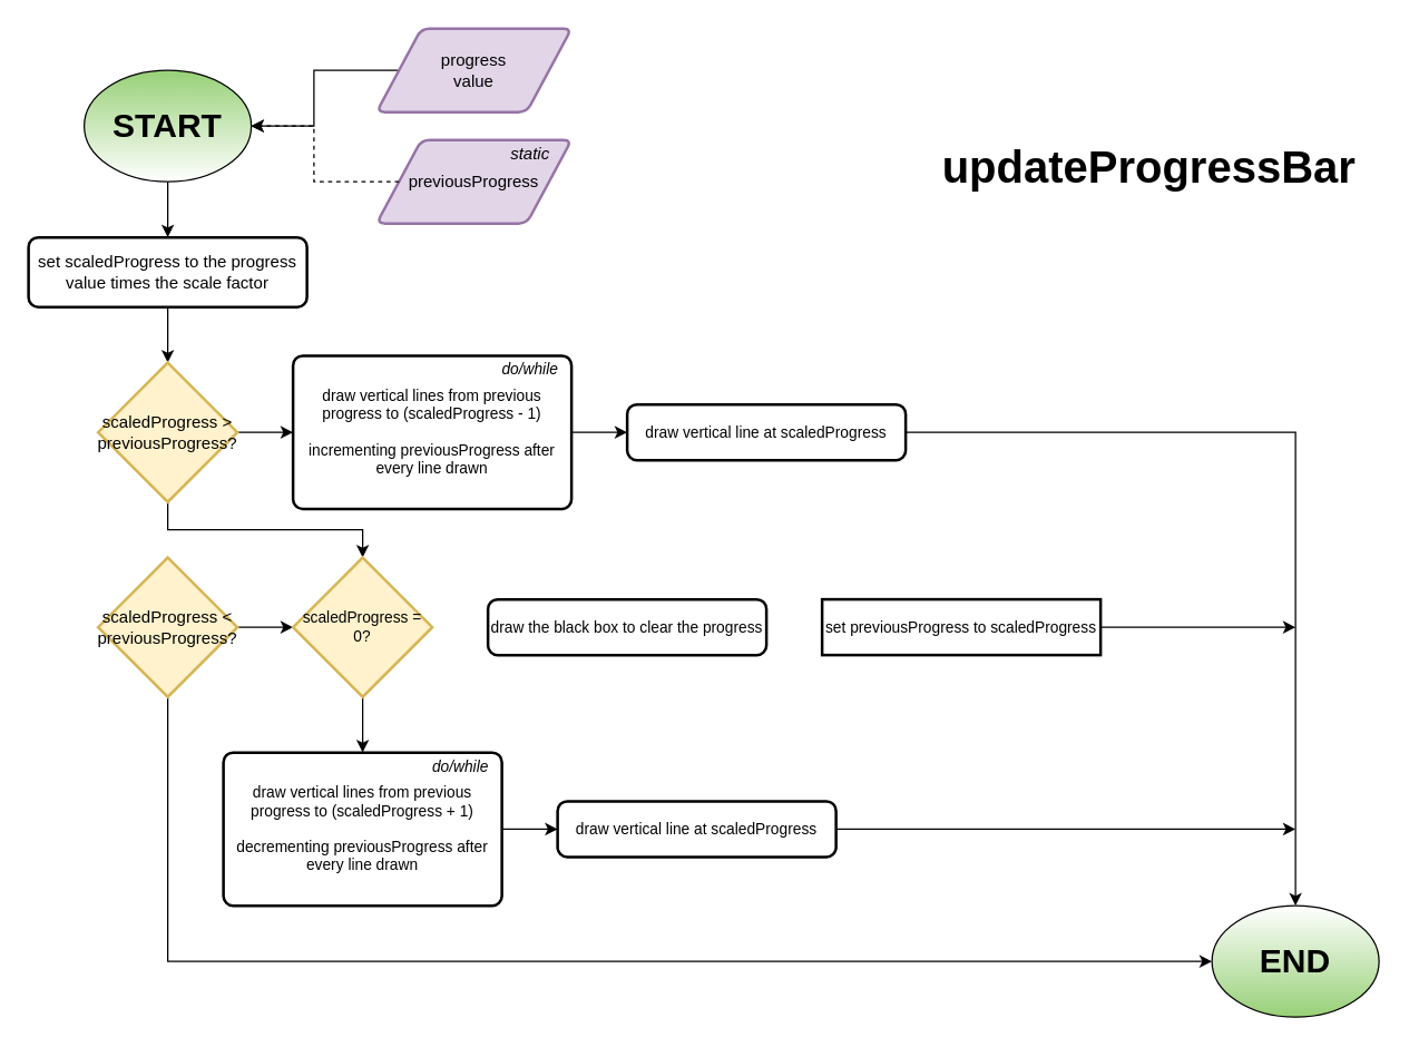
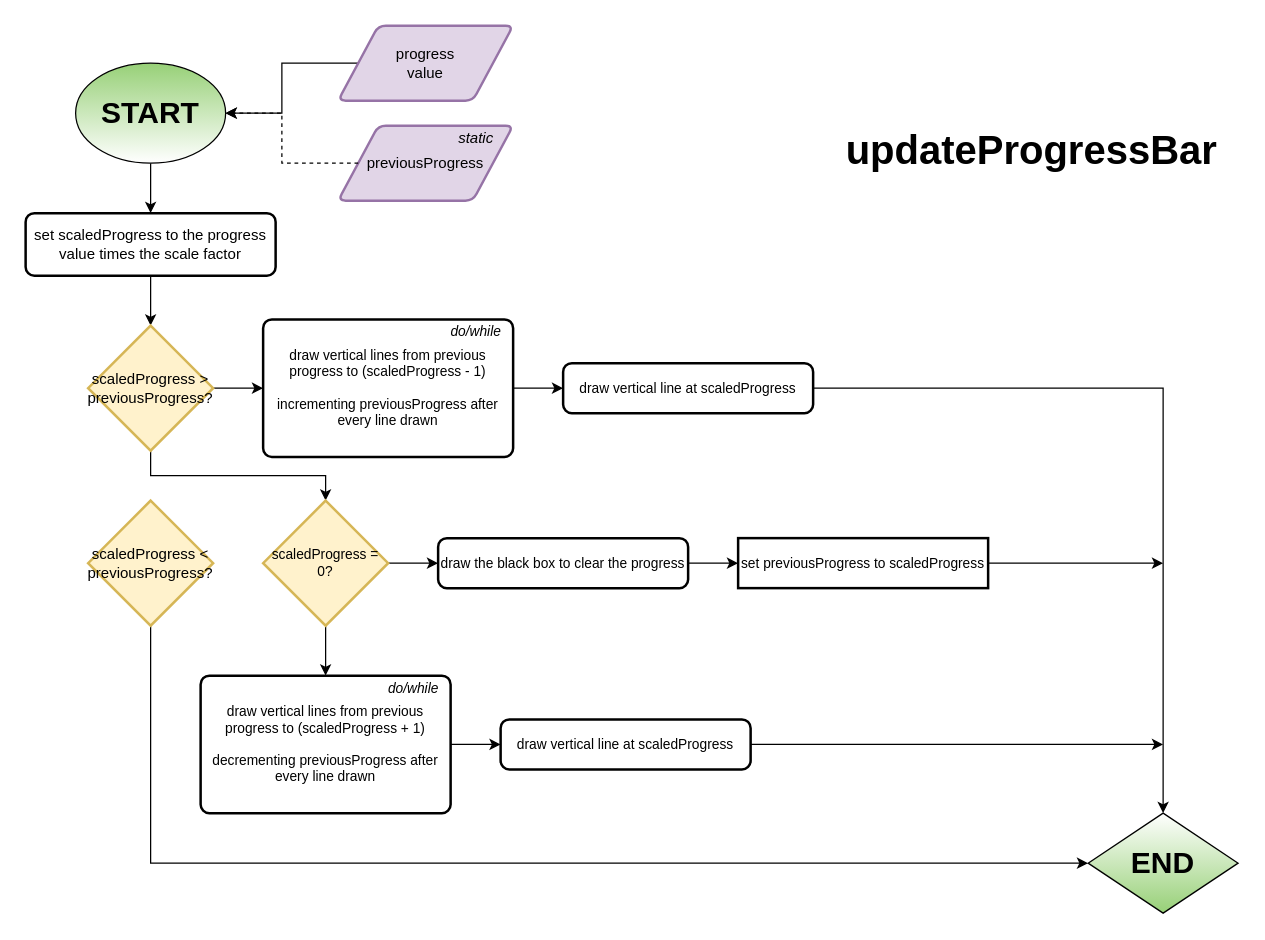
  <mxCell id="0" />
  <mxCell id="1" parent="0" />
  <mxCell id="2" value="&lt;font size=&quot;1&quot;&gt;&lt;b style=&quot;font-size: 32px&quot;&gt;updateProgressBar&lt;/b&gt;&lt;/font&gt;" style="text;html=1;strokeColor=none;fillColor=none;align=center;verticalAlign=middle;whiteSpace=wrap;rounded=0;" vertex="1" parent="1"><mxGeometry x="660" y="65" width="330" height="110" as="geometry" /></mxCell>
  <mxCell id="3" style="edgeStyle=orthogonalEdgeStyle;rounded=0;orthogonalLoop=1;jettySize=auto;html=1;exitX=0.5;exitY=1;exitDx=0;exitDy=0;entryX=0.5;entryY=0;entryDx=0;entryDy=0;" edge="1" parent="1" source="4" target="8"><mxGeometry relative="1" as="geometry" /></mxCell>
  <mxCell id="4" value="&lt;b&gt;&lt;font style=&quot;font-size: 24px&quot;&gt;START&lt;/font&gt;&lt;/b&gt;" style="ellipse;whiteSpace=wrap;html=1;gradientColor=#97D077;gradientDirection=north;" vertex="1" parent="1"><mxGeometry x="60" y="50" width="120" height="80" as="geometry" /></mxCell>
  <mxCell id="5" style="edgeStyle=orthogonalEdgeStyle;rounded=0;orthogonalLoop=1;jettySize=auto;html=1;exitX=0;exitY=0.5;exitDx=0;exitDy=0;entryX=1;entryY=0.5;entryDx=0;entryDy=0;" edge="1" parent="1" source="6" target="4"><mxGeometry relative="1" as="geometry" /></mxCell>
  <mxCell id="6" value="progress&lt;br&gt;value" style="shape=parallelogram;html=1;strokeWidth=2;perimeter=parallelogramPerimeter;whiteSpace=wrap;rounded=1;arcSize=12;size=0.23;fillColor=#e1d5e7;strokeColor=#9673a6;" vertex="1" parent="1"><mxGeometry x="270" y="20" width="140" height="60" as="geometry" /></mxCell>
  <mxCell id="7" style="edgeStyle=orthogonalEdgeStyle;rounded=0;orthogonalLoop=1;jettySize=auto;html=1;exitX=0.5;exitY=1;exitDx=0;exitDy=0;entryX=0.5;entryY=0;entryDx=0;entryDy=0;entryPerimeter=0;fontSize=24;" edge="1" parent="1" source="8" target="15"><mxGeometry relative="1" as="geometry" /></mxCell>
  <mxCell id="8" value="set scaledProgress to the progress value times the scale factor" style="rounded=1;whiteSpace=wrap;html=1;absoluteArcSize=1;arcSize=14;strokeWidth=2;gradientColor=none;" vertex="1" parent="1"><mxGeometry x="20" y="170" width="200" height="50" as="geometry" /></mxCell>
  <mxCell id="9" value="" style="group" vertex="1" connectable="0" parent="1"><mxGeometry x="270" y="100" width="140" height="60" as="geometry" /></mxCell>
  <mxCell id="10" value="previousProgress" style="shape=parallelogram;html=1;strokeWidth=2;perimeter=parallelogramPerimeter;whiteSpace=wrap;rounded=1;arcSize=12;size=0.23;fillColor=#e1d5e7;strokeColor=#9673a6;" vertex="1" parent="9"><mxGeometry width="140" height="60" as="geometry" /></mxCell>
  <mxCell id="11" value="static" style="text;html=1;align=center;verticalAlign=middle;resizable=0;points=[];autosize=1;fontStyle=2" vertex="1" parent="9"><mxGeometry x="90" width="40" height="20" as="geometry" /></mxCell>
  <mxCell id="12" style="edgeStyle=orthogonalEdgeStyle;rounded=0;orthogonalLoop=1;jettySize=auto;html=1;exitX=0;exitY=0.5;exitDx=0;exitDy=0;entryX=1;entryY=0.5;entryDx=0;entryDy=0;dashed=1;" edge="1" parent="1" source="10" target="4"><mxGeometry relative="1" as="geometry" /></mxCell>
  <mxCell id="13" style="edgeStyle=orthogonalEdgeStyle;rounded=0;orthogonalLoop=1;jettySize=auto;html=1;exitX=0.5;exitY=1;exitDx=0;exitDy=0;exitPerimeter=0;fontSize=24;" edge="1" parent="1" source="15" target="26"><mxGeometry relative="1" as="geometry" /></mxCell>
  <mxCell id="14" style="edgeStyle=orthogonalEdgeStyle;rounded=0;orthogonalLoop=1;jettySize=auto;html=1;exitX=1;exitY=0.5;exitDx=0;exitDy=0;exitPerimeter=0;entryX=0;entryY=0.5;entryDx=0;entryDy=0;fontSize=11;" edge="1" parent="1" source="15" target="34"><mxGeometry relative="1" as="geometry" /></mxCell>
  <mxCell id="15" value="scaledProgress &amp;gt; previousProgress?" style="strokeWidth=2;html=1;shape=mxgraph.flowchart.decision;whiteSpace=wrap;fillColor=#fff2cc;strokeColor=#d6b656;" vertex="1" parent="1"><mxGeometry x="70" y="260" width="100" height="100" as="geometry" /></mxCell>
- <mxCell id="16" style="edgeStyle=orthogonalEdgeStyle;rounded=0;orthogonalLoop=1;jettySize=auto;html=1;exitX=1;exitY=0.5;exitDx=0;exitDy=0;exitPerimeter=0;entryX=0;entryY=0.5;entryDx=0;entryDy=0;entryPerimeter=0;fontSize=11;" edge="1" parent="1" source="18" target="26"><mxGeometry relative="1" as="geometry" /></mxCell>
  <mxCell id="17" style="edgeStyle=orthogonalEdgeStyle;rounded=0;orthogonalLoop=1;jettySize=auto;html=1;exitX=0.5;exitY=1;exitDx=0;exitDy=0;exitPerimeter=0;entryX=0;entryY=0.5;entryDx=0;entryDy=0;fontSize=11;" edge="1" parent="1" source="18" target="19"><mxGeometry relative="1" as="geometry" /></mxCell>
  <mxCell id="18" value="scaledProgress &amp;lt; previousProgress?" style="strokeWidth=2;html=1;shape=mxgraph.flowchart.decision;whiteSpace=wrap;fillColor=#fff2cc;strokeColor=#d6b656;" vertex="1" parent="1"><mxGeometry x="70" y="400" width="100" height="100" as="geometry" /></mxCell>
- <mxCell id="19" value="END" style="ellipse;whiteSpace=wrap;html=1;gradientColor=#97D077;fontSize=24;fontStyle=1" vertex="1" parent="1"><mxGeometry x="870" y="650" width="120" height="80" as="geometry" /></mxCell>
+ <mxCell id="19" value="END" style="rhombus;whiteSpace=wrap;html=1;gradientColor=#97D077;fontSize=24;fontStyle=1;" vertex="1" parent="1"><mxGeometry x="870" y="650" width="120" height="80" as="geometry" /></mxCell>
  <mxCell id="20" style="edgeStyle=orthogonalEdgeStyle;rounded=0;orthogonalLoop=1;jettySize=auto;html=1;exitX=1;exitY=0.5;exitDx=0;exitDy=0;entryX=0;entryY=0.5;entryDx=0;entryDy=0;fontSize=11;" edge="1" parent="1" source="34" target="23"><mxGeometry relative="1" as="geometry" /></mxCell>
  <mxCell id="21" style="edgeStyle=orthogonalEdgeStyle;rounded=0;orthogonalLoop=1;jettySize=auto;html=1;exitX=1;exitY=0.5;exitDx=0;exitDy=0;entryX=0;entryY=0.5;entryDx=0;entryDy=0;fontSize=11;" edge="1" parent="1" source="37" target="32"><mxGeometry relative="1" as="geometry" /></mxCell>
  <mxCell id="22" style="edgeStyle=orthogonalEdgeStyle;rounded=0;orthogonalLoop=1;jettySize=auto;html=1;exitX=1;exitY=0.5;exitDx=0;exitDy=0;entryX=0.5;entryY=0;entryDx=0;entryDy=0;fontSize=11;" edge="1" parent="1" source="23" target="19"><mxGeometry relative="1" as="geometry" /></mxCell>
  <mxCell id="23" value="draw vertical line at scaledProgress" style="rounded=1;whiteSpace=wrap;html=1;absoluteArcSize=1;arcSize=14;strokeWidth=2;gradientColor=none;fontSize=11;" vertex="1" parent="1"><mxGeometry x="450" y="290" width="200" height="40" as="geometry" /></mxCell>
  <mxCell id="24" style="edgeStyle=orthogonalEdgeStyle;rounded=0;orthogonalLoop=1;jettySize=auto;html=1;exitX=0.5;exitY=1;exitDx=0;exitDy=0;exitPerimeter=0;entryX=0.5;entryY=0;entryDx=0;entryDy=0;fontSize=11;" edge="1" parent="1" source="26" target="37"><mxGeometry relative="1" as="geometry" /></mxCell>
+ <mxCell id="25" style="edgeStyle=orthogonalEdgeStyle;rounded=0;orthogonalLoop=1;jettySize=auto;html=1;exitX=1;exitY=0.5;exitDx=0;exitDy=0;exitPerimeter=0;entryX=0;entryY=0.5;entryDx=0;entryDy=0;fontSize=11;" edge="1" parent="1" source="26" target="28"><mxGeometry relative="1" as="geometry" /></mxCell>
  <mxCell id="26" value="scaledProgress = 0?" style="strokeWidth=2;html=1;shape=mxgraph.flowchart.decision;whiteSpace=wrap;fontSize=11;fillColor=#fff2cc;strokeColor=#d6b656;verticalAlign=middle;" vertex="1" parent="1"><mxGeometry x="210" y="400" width="100" height="100" as="geometry" /></mxCell>
+ <mxCell id="27" style="edgeStyle=orthogonalEdgeStyle;rounded=0;orthogonalLoop=1;jettySize=auto;html=1;exitX=1;exitY=0.5;exitDx=0;exitDy=0;entryX=0;entryY=0.5;entryDx=0;entryDy=0;fontSize=11;" edge="1" parent="1" source="28" target="30"><mxGeometry relative="1" as="geometry" /></mxCell>
  <mxCell id="28" value="draw the black box to clear the progress" style="rounded=1;whiteSpace=wrap;html=1;absoluteArcSize=1;arcSize=14;strokeWidth=2;gradientColor=none;fontSize=11;" vertex="1" parent="1"><mxGeometry x="350" y="430" width="200" height="40" as="geometry" /></mxCell>
  <mxCell id="29" style="edgeStyle=orthogonalEdgeStyle;rounded=0;orthogonalLoop=1;jettySize=auto;html=1;exitX=1;exitY=0.5;exitDx=0;exitDy=0;fontSize=11;" edge="1" parent="1" source="30"><mxGeometry relative="1" as="geometry"><mxPoint x="930" y="450" as="targetPoint" /></mxGeometry></mxCell>
  <mxCell id="30" value="set previousProgress to scaledProgress" style="whiteSpace=wrap;html=1;absoluteArcSize=1;arcSize=14;strokeWidth=2;gradientColor=none;fontSize=11;rounded=0;" vertex="1" parent="1"><mxGeometry x="590" y="430" width="200" height="40" as="geometry" /></mxCell>
  <mxCell id="31" style="edgeStyle=orthogonalEdgeStyle;rounded=0;orthogonalLoop=1;jettySize=auto;html=1;exitX=1;exitY=0.5;exitDx=0;exitDy=0;fontSize=11;" edge="1" parent="1" source="32"><mxGeometry relative="1" as="geometry"><mxPoint x="930" y="595" as="targetPoint" /><Array as="points"><mxPoint x="930" y="595" /></Array></mxGeometry></mxCell>
  <mxCell id="32" value="draw vertical line at scaledProgress" style="rounded=1;whiteSpace=wrap;html=1;absoluteArcSize=1;arcSize=14;strokeWidth=2;gradientColor=none;fontSize=11;" vertex="1" parent="1"><mxGeometry x="400" y="575" width="200" height="40" as="geometry" /></mxCell>
  <mxCell id="33" value="" style="group" vertex="1" connectable="0" parent="1"><mxGeometry x="210" y="255" width="200" height="110" as="geometry" /></mxCell>
  <mxCell id="34" value="draw vertical lines from previous progress to (scaledProgress - 1)&lt;br&gt;&lt;br&gt;incrementing previousProgress after every line drawn" style="rounded=1;whiteSpace=wrap;html=1;absoluteArcSize=1;arcSize=14;strokeWidth=2;gradientColor=none;fontSize=11;" vertex="1" parent="33"><mxGeometry width="200" height="110" as="geometry" /></mxCell>
  <mxCell id="35" value="do/while" style="text;html=1;align=center;verticalAlign=middle;resizable=0;points=[];autosize=1;fontSize=11;fontStyle=2" vertex="1" parent="33"><mxGeometry x="140" width="60" height="20" as="geometry" /></mxCell>
  <mxCell id="36" value="" style="group" vertex="1" connectable="0" parent="1"><mxGeometry x="160" y="540" width="200" height="110" as="geometry" /></mxCell>
  <mxCell id="37" value="draw vertical lines from previous progress to (scaledProgress + 1)&lt;br&gt;&lt;br&gt;decrementing previousProgress after every line drawn" style="rounded=1;whiteSpace=wrap;html=1;absoluteArcSize=1;arcSize=14;strokeWidth=2;gradientColor=none;fontSize=11;" vertex="1" parent="36"><mxGeometry width="200" height="110" as="geometry" /></mxCell>
  <mxCell id="38" value="&lt;i&gt;do/while&lt;/i&gt;" style="text;html=1;align=center;verticalAlign=middle;resizable=0;points=[];autosize=1;fontSize=11;" vertex="1" parent="36"><mxGeometry x="140" width="60" height="20" as="geometry" /></mxCell>
